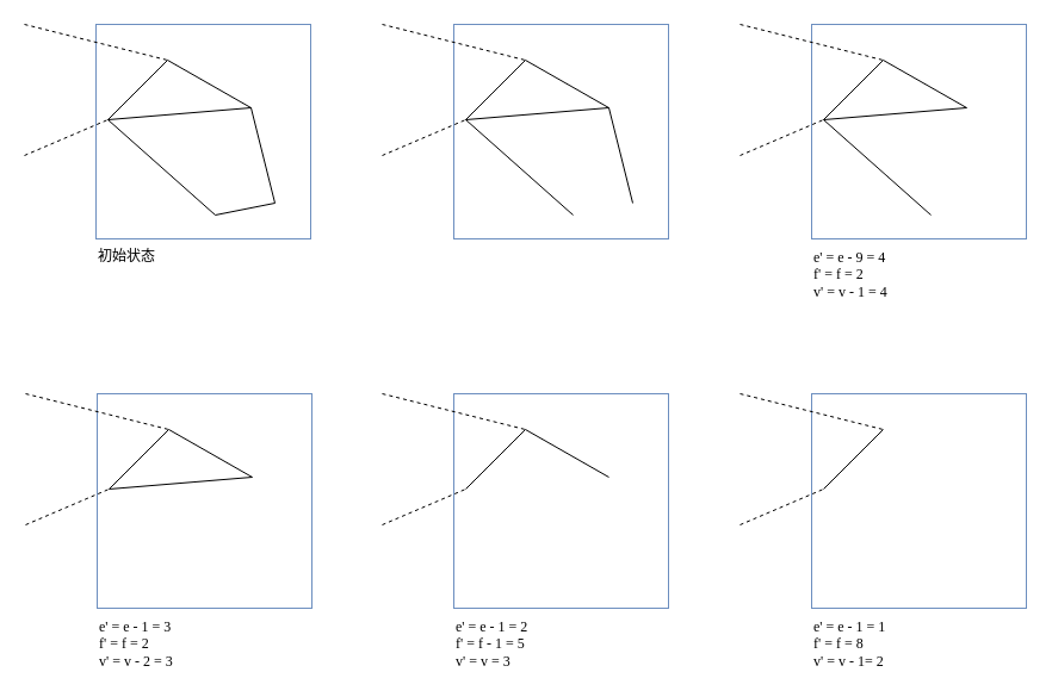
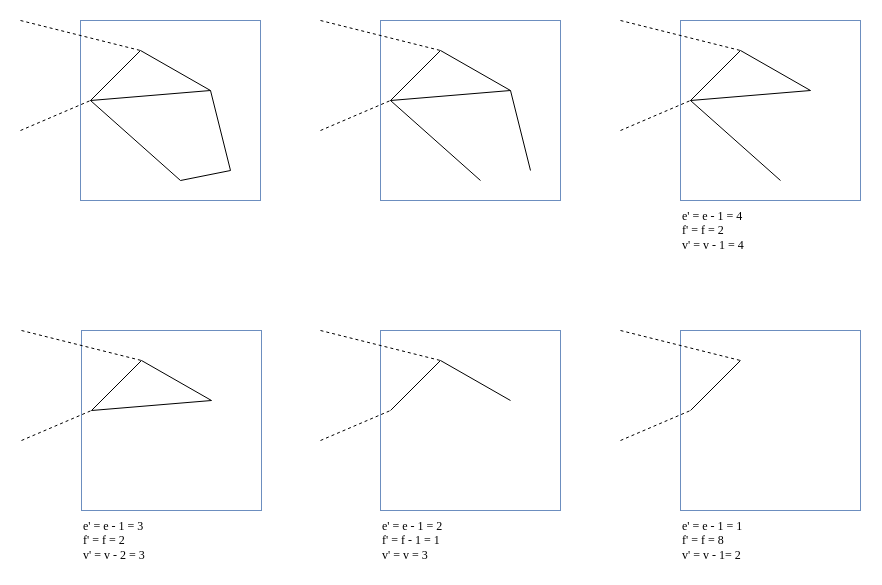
  <mxCell id="0" />
  <mxCell id="1" parent="0" />
  <mxCell id="2" value="" style="whiteSpace=wrap;html=1;aspect=fixed;strokeColor=#6c8ebf;fillColor=none;" vertex="1" parent="1"><mxGeometry x="80" y="20" width="180" height="180" as="geometry" /></mxCell>
  <mxCell id="3" value="" style="whiteSpace=wrap;html=1;aspect=fixed;strokeColor=#6c8ebf;fillColor=none;" vertex="1" parent="1"><mxGeometry x="380" y="20" width="180" height="180" as="geometry" /></mxCell>
  <mxCell id="4" value="" style="endArrow=none;html=1;" edge="1" parent="1"><mxGeometry width="50" height="50" relative="1" as="geometry"><mxPoint x="90" y="100" as="sourcePoint" /><mxPoint x="140" y="50" as="targetPoint" /></mxGeometry></mxCell>
  <mxCell id="5" value="" style="endArrow=none;html=1;" edge="1" parent="1"><mxGeometry width="50" height="50" relative="1" as="geometry"><mxPoint x="210" y="90" as="sourcePoint" /><mxPoint x="140" y="50" as="targetPoint" /></mxGeometry></mxCell>
  <mxCell id="6" value="" style="endArrow=none;html=1;" edge="1" parent="1"><mxGeometry width="50" height="50" relative="1" as="geometry"><mxPoint x="210" y="90" as="sourcePoint" /><mxPoint x="90" y="100" as="targetPoint" /></mxGeometry></mxCell>
  <mxCell id="7" value="" style="endArrow=none;html=1;" edge="1" parent="1"><mxGeometry width="50" height="50" relative="1" as="geometry"><mxPoint x="180" y="180" as="sourcePoint" /><mxPoint x="90" y="100" as="targetPoint" /></mxGeometry></mxCell>
  <mxCell id="8" value="" style="endArrow=none;html=1;" edge="1" parent="1"><mxGeometry width="50" height="50" relative="1" as="geometry"><mxPoint x="230" y="170" as="sourcePoint" /><mxPoint x="210" y="90" as="targetPoint" /></mxGeometry></mxCell>
  <mxCell id="9" value="" style="endArrow=none;html=1;" edge="1" parent="1"><mxGeometry width="50" height="50" relative="1" as="geometry"><mxPoint x="230" y="170" as="sourcePoint" /><mxPoint x="180" y="180" as="targetPoint" /></mxGeometry></mxCell>
  <mxCell id="10" value="" style="endArrow=none;html=1;dashed=1;" edge="1" parent="1"><mxGeometry width="50" height="50" relative="1" as="geometry"><mxPoint x="20" y="130" as="sourcePoint" /><mxPoint x="90" y="100" as="targetPoint" /></mxGeometry></mxCell>
  <mxCell id="11" value="" style="endArrow=none;html=1;dashed=1;" edge="1" parent="1"><mxGeometry width="50" height="50" relative="1" as="geometry"><mxPoint x="20" y="20" as="sourcePoint" /><mxPoint x="140" y="50" as="targetPoint" /></mxGeometry></mxCell>
  <mxCell id="12" value="" style="endArrow=none;html=1;" edge="1" parent="1"><mxGeometry width="50" height="50" relative="1" as="geometry"><mxPoint x="390" y="100" as="sourcePoint" /><mxPoint x="440" y="50" as="targetPoint" /></mxGeometry></mxCell>
  <mxCell id="13" value="" style="endArrow=none;html=1;" edge="1" parent="1"><mxGeometry width="50" height="50" relative="1" as="geometry"><mxPoint x="510" y="90" as="sourcePoint" /><mxPoint x="440" y="50" as="targetPoint" /></mxGeometry></mxCell>
  <mxCell id="14" value="" style="endArrow=none;html=1;" edge="1" parent="1"><mxGeometry width="50" height="50" relative="1" as="geometry"><mxPoint x="510" y="90" as="sourcePoint" /><mxPoint x="390" y="100" as="targetPoint" /></mxGeometry></mxCell>
  <mxCell id="15" value="" style="endArrow=none;html=1;" edge="1" parent="1"><mxGeometry width="50" height="50" relative="1" as="geometry"><mxPoint x="480" y="180" as="sourcePoint" /><mxPoint x="390" y="100" as="targetPoint" /></mxGeometry></mxCell>
  <mxCell id="16" value="" style="endArrow=none;html=1;" edge="1" parent="1"><mxGeometry width="50" height="50" relative="1" as="geometry"><mxPoint x="530" y="170" as="sourcePoint" /><mxPoint x="510" y="90" as="targetPoint" /></mxGeometry></mxCell>
  <mxCell id="17" value="" style="endArrow=none;html=1;dashed=1;" edge="1" parent="1"><mxGeometry width="50" height="50" relative="1" as="geometry"><mxPoint x="320" y="130" as="sourcePoint" /><mxPoint x="390" y="100" as="targetPoint" /></mxGeometry></mxCell>
  <mxCell id="18" value="" style="endArrow=none;html=1;dashed=1;" edge="1" parent="1"><mxGeometry width="50" height="50" relative="1" as="geometry"><mxPoint x="320" y="20" as="sourcePoint" /><mxPoint x="440" y="50" as="targetPoint" /></mxGeometry></mxCell>
  <mxCell id="19" value="" style="whiteSpace=wrap;html=1;aspect=fixed;strokeColor=#6c8ebf;fillColor=none;" vertex="1" parent="1"><mxGeometry x="680" y="20" width="180" height="180" as="geometry" /></mxCell>
  <mxCell id="20" value="" style="endArrow=none;html=1;" edge="1" parent="1"><mxGeometry width="50" height="50" relative="1" as="geometry"><mxPoint x="690" y="100" as="sourcePoint" /><mxPoint x="740" y="50" as="targetPoint" /></mxGeometry></mxCell>
  <mxCell id="21" value="" style="endArrow=none;html=1;" edge="1" parent="1"><mxGeometry width="50" height="50" relative="1" as="geometry"><mxPoint x="810" y="90" as="sourcePoint" /><mxPoint x="740" y="50" as="targetPoint" /></mxGeometry></mxCell>
  <mxCell id="22" value="" style="endArrow=none;html=1;" edge="1" parent="1"><mxGeometry width="50" height="50" relative="1" as="geometry"><mxPoint x="810" y="90" as="sourcePoint" /><mxPoint x="690" y="100" as="targetPoint" /></mxGeometry></mxCell>
  <mxCell id="23" value="" style="endArrow=none;html=1;" edge="1" parent="1"><mxGeometry width="50" height="50" relative="1" as="geometry"><mxPoint x="780" y="180" as="sourcePoint" /><mxPoint x="690" y="100" as="targetPoint" /></mxGeometry></mxCell>
  <mxCell id="24" value="" style="endArrow=none;html=1;dashed=1;" edge="1" parent="1"><mxGeometry width="50" height="50" relative="1" as="geometry"><mxPoint x="620" y="130" as="sourcePoint" /><mxPoint x="690" y="100" as="targetPoint" /></mxGeometry></mxCell>
  <mxCell id="25" value="" style="endArrow=none;html=1;dashed=1;" edge="1" parent="1"><mxGeometry width="50" height="50" relative="1" as="geometry"><mxPoint x="620" y="20" as="sourcePoint" /><mxPoint x="740" y="50" as="targetPoint" /></mxGeometry></mxCell>
- <mxCell id="26" value="e' = e - 9 = 4&lt;br&gt;f' = f = 2&lt;br&gt;v' = v - 1 = 4" style="text;html=1;align=left;verticalAlign=middle;resizable=0;points=[];autosize=1;fontFamily=Lucida Console;" vertex="1" parent="1"><mxGeometry x="680" y="207" width="111" height="46" as="geometry" /></mxCell>
+ <mxCell id="26" value="e' = e - 1 = 4&lt;br&gt;f' = f = 2&lt;br&gt;v' = v - 1 = 4" style="text;html=1;align=left;verticalAlign=middle;resizable=0;points=[];autosize=1;fontFamily=Lucida Console;" vertex="1" parent="1"><mxGeometry x="680" y="207" width="111" height="46" as="geometry" /></mxCell>
  <mxCell id="27" value="" style="whiteSpace=wrap;html=1;aspect=fixed;strokeColor=#6c8ebf;fillColor=none;" vertex="1" parent="1"><mxGeometry x="81" y="330" width="180" height="180" as="geometry" /></mxCell>
  <mxCell id="28" value="" style="endArrow=none;html=1;" edge="1" parent="1"><mxGeometry width="50" height="50" relative="1" as="geometry"><mxPoint x="91" y="410" as="sourcePoint" /><mxPoint x="141" y="360" as="targetPoint" /></mxGeometry></mxCell>
  <mxCell id="29" value="" style="endArrow=none;html=1;" edge="1" parent="1"><mxGeometry width="50" height="50" relative="1" as="geometry"><mxPoint x="211" y="400" as="sourcePoint" /><mxPoint x="141" y="360" as="targetPoint" /></mxGeometry></mxCell>
  <mxCell id="30" value="" style="endArrow=none;html=1;" edge="1" parent="1"><mxGeometry width="50" height="50" relative="1" as="geometry"><mxPoint x="211" y="400" as="sourcePoint" /><mxPoint x="91" y="410" as="targetPoint" /></mxGeometry></mxCell>
  <mxCell id="31" value="" style="endArrow=none;html=1;dashed=1;" edge="1" parent="1"><mxGeometry width="50" height="50" relative="1" as="geometry"><mxPoint x="21" y="440" as="sourcePoint" /><mxPoint x="91" y="410" as="targetPoint" /></mxGeometry></mxCell>
  <mxCell id="32" value="" style="endArrow=none;html=1;dashed=1;" edge="1" parent="1"><mxGeometry width="50" height="50" relative="1" as="geometry"><mxPoint x="21" y="330" as="sourcePoint" /><mxPoint x="141" y="360" as="targetPoint" /></mxGeometry></mxCell>
  <mxCell id="33" value="e' = e - 1 = 3&lt;br&gt;f' = f = 2&lt;br&gt;v' = v - 2 = 3" style="text;html=1;align=left;verticalAlign=middle;resizable=0;points=[];autosize=1;fontFamily=Lucida Console;" vertex="1" parent="1"><mxGeometry x="81" y="517" width="111" height="46" as="geometry" /></mxCell>
  <mxCell id="34" value="" style="whiteSpace=wrap;html=1;aspect=fixed;strokeColor=#6c8ebf;fillColor=none;" vertex="1" parent="1"><mxGeometry x="380" y="330" width="180" height="180" as="geometry" /></mxCell>
  <mxCell id="35" value="" style="endArrow=none;html=1;" edge="1" parent="1"><mxGeometry width="50" height="50" relative="1" as="geometry"><mxPoint x="390" y="410" as="sourcePoint" /><mxPoint x="440" y="360" as="targetPoint" /></mxGeometry></mxCell>
  <mxCell id="36" value="" style="endArrow=none;html=1;" edge="1" parent="1"><mxGeometry width="50" height="50" relative="1" as="geometry"><mxPoint x="510" y="400" as="sourcePoint" /><mxPoint x="440" y="360" as="targetPoint" /></mxGeometry></mxCell>
  <mxCell id="37" value="" style="endArrow=none;html=1;dashed=1;" edge="1" parent="1"><mxGeometry width="50" height="50" relative="1" as="geometry"><mxPoint x="320" y="440" as="sourcePoint" /><mxPoint x="390" y="410" as="targetPoint" /></mxGeometry></mxCell>
  <mxCell id="38" value="" style="endArrow=none;html=1;dashed=1;" edge="1" parent="1"><mxGeometry width="50" height="50" relative="1" as="geometry"><mxPoint x="320" y="330" as="sourcePoint" /><mxPoint x="440" y="360" as="targetPoint" /></mxGeometry></mxCell>
- <mxCell id="39" value="e' = e - 1 = 2&lt;br&gt;f' = f - 1 = 5&lt;br&gt;v' = v = 3" style="text;html=1;align=left;verticalAlign=middle;resizable=0;points=[];autosize=1;fontFamily=Lucida Console;" vertex="1" parent="1"><mxGeometry x="380" y="517" width="111" height="46" as="geometry" /></mxCell>
+ <mxCell id="39" value="e' = e - 1 = 2&lt;br&gt;f' = f - 1 = 1&lt;br&gt;v' = v = 3" style="text;html=1;align=left;verticalAlign=middle;resizable=0;points=[];autosize=1;fontFamily=Lucida Console;" vertex="1" parent="1"><mxGeometry x="380" y="517" width="111" height="46" as="geometry" /></mxCell>
  <mxCell id="40" value="" style="whiteSpace=wrap;html=1;aspect=fixed;strokeColor=#6c8ebf;fillColor=none;" vertex="1" parent="1"><mxGeometry x="680" y="330" width="180" height="180" as="geometry" /></mxCell>
  <mxCell id="41" value="" style="endArrow=none;html=1;" edge="1" parent="1"><mxGeometry width="50" height="50" relative="1" as="geometry"><mxPoint x="690" y="410" as="sourcePoint" /><mxPoint x="740" y="360" as="targetPoint" /></mxGeometry></mxCell>
  <mxCell id="42" value="" style="endArrow=none;html=1;dashed=1;" edge="1" parent="1"><mxGeometry width="50" height="50" relative="1" as="geometry"><mxPoint x="620" y="440" as="sourcePoint" /><mxPoint x="690" y="410" as="targetPoint" /></mxGeometry></mxCell>
  <mxCell id="43" value="" style="endArrow=none;html=1;dashed=1;" edge="1" parent="1"><mxGeometry width="50" height="50" relative="1" as="geometry"><mxPoint x="620" y="330" as="sourcePoint" /><mxPoint x="740" y="360" as="targetPoint" /></mxGeometry></mxCell>
  <mxCell id="44" value="e' = e - 1 = 1&lt;br&gt;f' = f = 8&lt;br&gt;v' = v - 1= 2" style="text;html=1;align=left;verticalAlign=middle;resizable=0;points=[];autosize=1;fontFamily=Lucida Console;" vertex="1" parent="1"><mxGeometry x="680" y="517" width="111" height="46" as="geometry" /></mxCell>
- <mxCell id="45" value="初始状态" style="text;html=1;align=left;verticalAlign=middle;resizable=0;points=[];autosize=1;fontFamily=Courier New;" vertex="1" parent="1"><mxGeometry x="80" y="207" width="58" height="18" as="geometry" /></mxCell>
